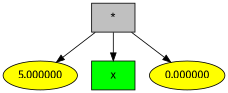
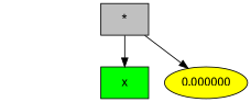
  digraph {
    fontname="Fira Sans"
    node [fillcolor=yellow style=filled fontname="Fira Sans"]
    edge [fontname="Fira Sans"]
    n1 [fillcolor=grey label="*" shape=box]
-   n2 [label=5.000000]
    n3 [fillcolor=green label=x shape=box]
    n4 [label=0.000000]
-   n1 -> n2
    n1 -> n3
    n1 -> n4
  }
